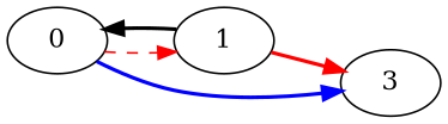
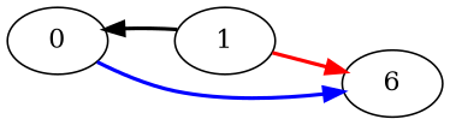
  digraph {
    rankdir=LR
    edge [color=red style=bold]
    0
    1
-   3
-   0 -> 1 [style=dashed]
+   3 [label=6]
    0 -> 3 [color=blue]
    1 -> 0 [color=black]
    1 -> 3
  }
